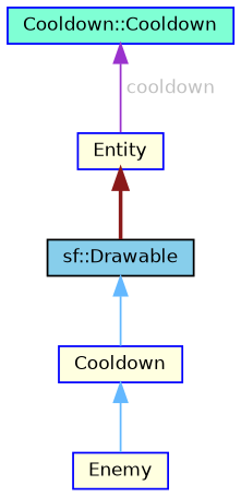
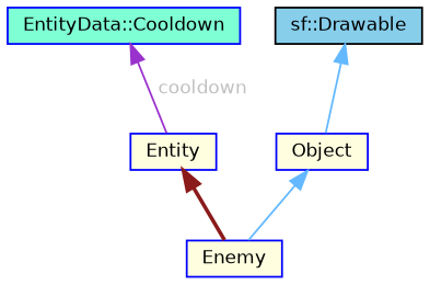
  digraph {
    node [color=blue fillcolor=lightyellow fontname=Helvetica fontsize=10 shape=box style=filled]
    edge [color=steelblue1 dir=back fontname=Helvetica fontsize=10 labelfontname=Helvetica labelfontsize=10 style=solid]
    n1 [fontcolor=black height=0.2 label=Enemy width=0.4]
    n2 [height=0.2 label=Entity width=0.4]
-   n3 [fillcolor=aquamarine height=0.2 label="Cooldown::Cooldown" width=0.4]
-   n4 [height=0.2 label=Cooldown width=0.4]
+   n3 [fillcolor=aquamarine height=0.2 label="EntityData::Cooldown" width=0.4]
+   n4 [height=0.2 label=Object width=0.4]
    n5 [color=black fillcolor=skyblue height=0.2 label="sf::Drawable" width=0.4]
-   n2 -> n5 [color=firebrick4 style=bold]
+   n2 -> n1 [color=firebrick4 style=bold]
    n3 -> n2 [color=darkorchid3 fontcolor=grey label=" cooldown"]
    n4 -> n1
    n5 -> n4
  }
